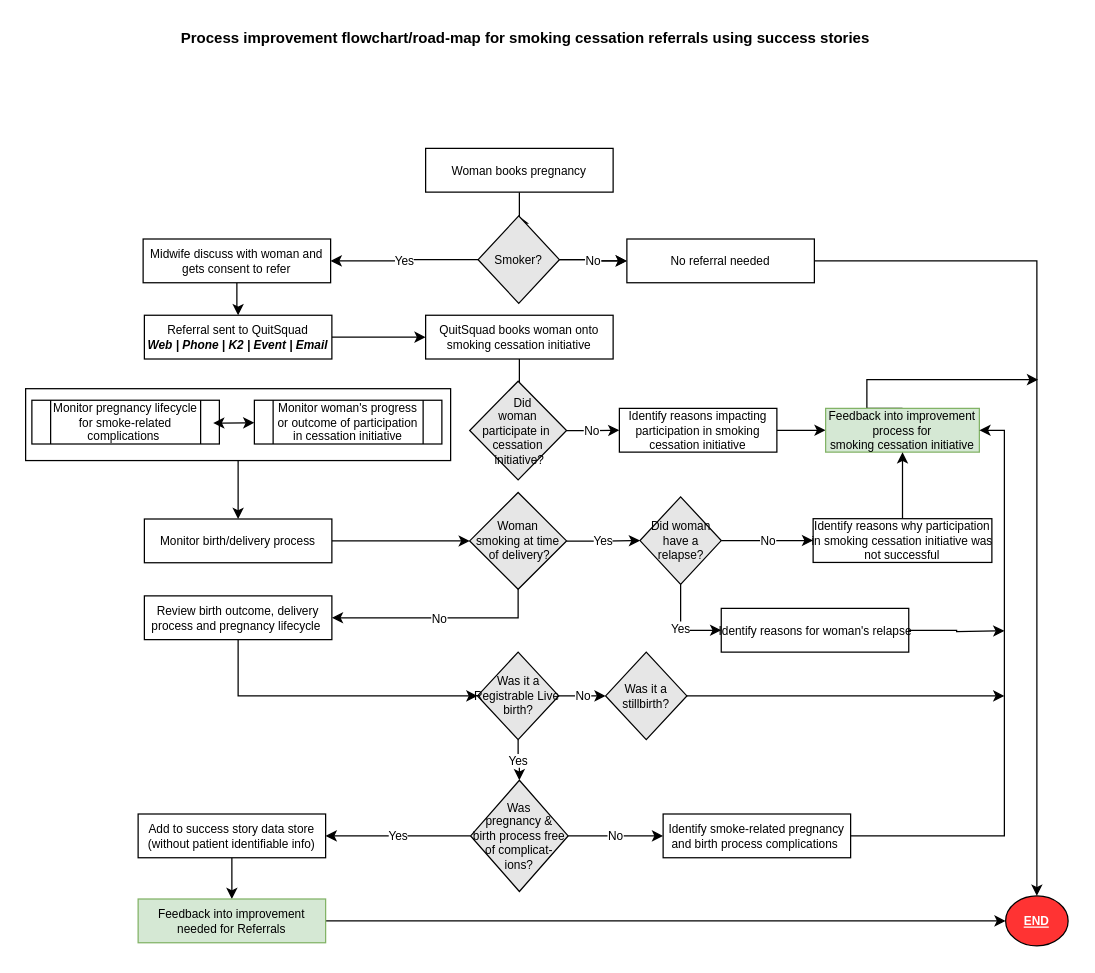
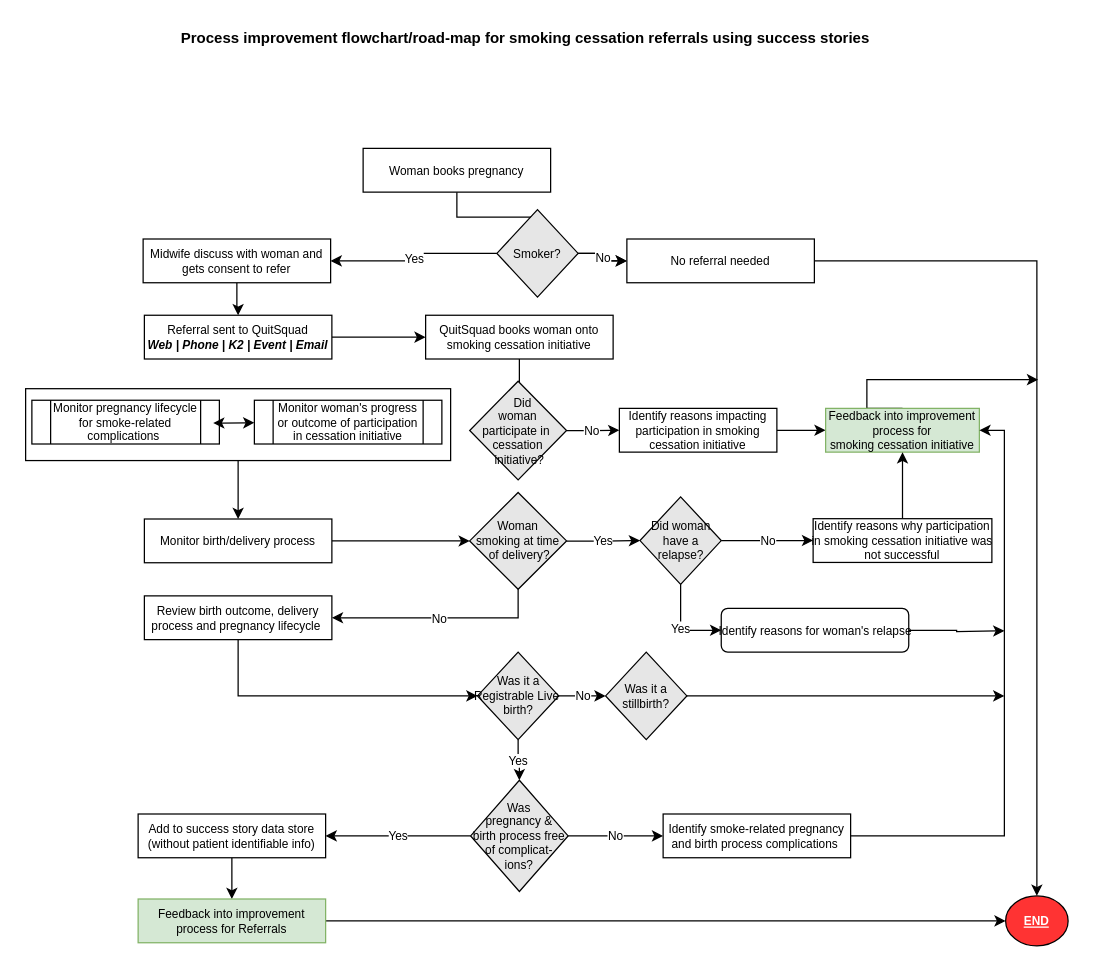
  <mxCell id="0" />
  <mxCell id="1" parent="0" />
  <mxCell id="2" value="" style="edgeStyle=orthogonalEdgeStyle;rounded=0;orthogonalLoop=1;jettySize=auto;html=1;spacing=-2;fontSize=9.5;align=center;" edge="1" parent="1" source="3" target="7"><mxGeometry relative="1" as="geometry" /></mxCell>
- <mxCell id="3" value="&lt;font style=&quot;font-size: 9.5px;&quot;&gt;Woman books pregnancy&lt;/font&gt;" style="rounded=0;whiteSpace=wrap;html=1;spacing=-2;fontSize=9.5;align=center;fillColor=#FFFFFF;fontColor=#000000;" vertex="1" parent="1"><mxGeometry x="340" y="118" width="150" height="35" as="geometry" /></mxCell>
+ <mxCell id="3" value="&lt;font style=&quot;font-size: 9.5px;&quot;&gt;Woman books pregnancy&lt;/font&gt;" style="rounded=0;whiteSpace=wrap;html=1;spacing=-2;fontSize=9.5;align=center;fillColor=#FFFFFF;fontColor=#000000;" vertex="1" parent="1"><mxGeometry x="290" y="118" width="150" height="35" as="geometry" /></mxCell>
  <mxCell id="4" value="No" style="edgeStyle=orthogonalEdgeStyle;rounded=0;orthogonalLoop=1;jettySize=auto;html=1;spacing=-2;fontSize=9.5;entryX=0;entryY=0.5;entryDx=0;entryDy=0;align=center;" edge="1" parent="1" source="7" target="15"><mxGeometry relative="1" as="geometry"><mxPoint x="490" y="199" as="targetPoint" /></mxGeometry></mxCell>
  <mxCell id="5" value="Yes" style="edgeStyle=orthogonalEdgeStyle;rounded=0;orthogonalLoop=1;jettySize=auto;html=1;fontSize=9.5;align=center;" edge="1" parent="1" source="7" target="9"><mxGeometry relative="1" as="geometry" /></mxCell>
  <mxCell id="6" value="No" style="edgeStyle=orthogonalEdgeStyle;rounded=0;orthogonalLoop=1;jettySize=auto;html=1;fontSize=9.5;align=center;" edge="1" parent="1" source="7" target="15"><mxGeometry relative="1" as="geometry" /></mxCell>
- <mxCell id="7" value="&lt;font style=&quot;font-size: 9.5px;&quot;&gt;Smoker?&lt;/font&gt;" style="rhombus;whiteSpace=wrap;html=1;spacing=-2;fontSize=9.5;align=center;fillColor=#E6E6E6;" vertex="1" parent="1"><mxGeometry x="382" y="172" width="65" height="70" as="geometry" /></mxCell>
+ <mxCell id="7" value="&lt;font style=&quot;font-size: 9.5px;&quot;&gt;Smoker?&lt;/font&gt;" style="rhombus;whiteSpace=wrap;html=1;spacing=-2;fontSize=9.5;align=center;fillColor=#E6E6E6;" vertex="1" parent="1"><mxGeometry x="397" y="167" width="65" height="70" as="geometry" /></mxCell>
  <mxCell id="8" value="" style="edgeStyle=orthogonalEdgeStyle;rounded=0;orthogonalLoop=1;jettySize=auto;html=1;fontSize=9.5;align=center;" edge="1" parent="1" source="9" target="11"><mxGeometry relative="1" as="geometry" /></mxCell>
  <mxCell id="9" value="&lt;font style=&quot;font-size: 9.5px;&quot;&gt;Midwife discuss with woman and gets consent to refer&lt;/font&gt;" style="rounded=0;whiteSpace=wrap;html=1;spacing=-2;fontSize=9.5;align=center;fillColor=#FFFFFF;fontColor=#000000;" vertex="1" parent="1"><mxGeometry x="114" y="190.5" width="150" height="35" as="geometry" /></mxCell>
  <mxCell id="10" value="" style="edgeStyle=orthogonalEdgeStyle;rounded=0;orthogonalLoop=1;jettySize=auto;html=1;fontSize=9.5;align=center;" edge="1" parent="1" source="11" target="13"><mxGeometry relative="1" as="geometry" /></mxCell>
  <mxCell id="11" value="&lt;font style=&quot;font-size: 9.5px;&quot;&gt;Referral sent to QuitSquad&lt;br style=&quot;font-size: 9.5px;&quot;&gt;&lt;i style=&quot;font-size: 9.5px;&quot;&gt;&lt;font style=&quot;font-size: 9.5px;&quot;&gt;&lt;b style=&quot;font-size: 9.5px;&quot;&gt;Web | Phone | K2 | Event | Email&lt;/b&gt;&lt;/font&gt;&lt;/i&gt;&lt;br style=&quot;font-size: 9.5px;&quot;&gt;&lt;/font&gt;" style="rounded=0;whiteSpace=wrap;html=1;spacing=-2;fontSize=9.5;align=center;fillColor=#FFFFFF;fontColor=#000000;" vertex="1" parent="1"><mxGeometry x="115" y="251.5" width="150" height="35" as="geometry" /></mxCell>
  <mxCell id="12" value="" style="edgeStyle=orthogonalEdgeStyle;rounded=0;orthogonalLoop=1;jettySize=auto;html=1;fontSize=9.5;align=center;" edge="1" parent="1" source="13" target="17"><mxGeometry relative="1" as="geometry" /></mxCell>
  <mxCell id="13" value="&lt;font style=&quot;font-size: 9.5px;&quot;&gt;&lt;font style=&quot;font-size: 9.5px;&quot;&gt;QuitSquad books woman onto smoking cessation initiative&lt;/font&gt;&lt;br style=&quot;font-size: 9.5px;&quot;&gt;&lt;/font&gt;" style="rounded=0;whiteSpace=wrap;html=1;spacing=-2;fontSize=9.5;align=center;fillColor=#FFFFFF;fontColor=#000000;" vertex="1" parent="1"><mxGeometry x="340" y="251.5" width="150" height="35" as="geometry" /></mxCell>
  <mxCell id="14" value="" style="edgeStyle=orthogonalEdgeStyle;rounded=0;orthogonalLoop=1;jettySize=auto;html=1;fontSize=9.5;align=center;" edge="1" parent="1" source="15" target="55"><mxGeometry relative="1" as="geometry" /></mxCell>
  <mxCell id="15" value="&lt;font style=&quot;font-size: 9.5px;&quot;&gt;No referral needed&lt;/font&gt;" style="rounded=0;whiteSpace=wrap;html=1;spacing=-2;fontSize=9.5;align=center;fillColor=#FFFFFF;fontColor=#000000;" vertex="1" parent="1"><mxGeometry x="501" y="190.5" width="150" height="35" as="geometry" /></mxCell>
  <mxCell id="16" value="No" style="edgeStyle=orthogonalEdgeStyle;rounded=0;orthogonalLoop=1;jettySize=auto;html=1;fontSize=9.5;align=center;" edge="1" parent="1" source="17" target="23"><mxGeometry relative="1" as="geometry" /></mxCell>
  <mxCell id="17" value="&lt;font style=&quot;font-size: 9.5px;&quot;&gt;&amp;nbsp; &amp;nbsp;Did &lt;br style=&quot;font-size: 9.5px;&quot;&gt;woman &lt;br style=&quot;font-size: 9.5px;&quot;&gt;participate in&amp;nbsp; cessation&lt;br style=&quot;font-size: 9.5px;&quot;&gt;&amp;nbsp;initiative?&lt;/font&gt;" style="rhombus;whiteSpace=wrap;html=1;spacing=-2;fontSize=9.5;align=center;fillColor=#E6E6E6;" vertex="1" parent="1"><mxGeometry x="375.25" y="304.25" width="77.5" height="79" as="geometry" /></mxCell>
  <mxCell id="18" value="" style="edgeStyle=orthogonalEdgeStyle;rounded=0;orthogonalLoop=1;jettySize=auto;html=1;fontSize=9.5;align=center;" edge="1" parent="1" source="19" target="21"><mxGeometry relative="1" as="geometry" /></mxCell>
  <mxCell id="19" value="&lt;font style=&quot;font-size: 9.5px;&quot;&gt;&lt;br style=&quot;font-size: 9.5px;&quot;&gt;&lt;/font&gt;" style="rounded=0;whiteSpace=wrap;html=1;spacing=-2;fontSize=9.5;align=center;fillColor=#FFFFFF;fontColor=#000000;" vertex="1" parent="1"><mxGeometry x="20" y="310.25" width="340" height="57.5" as="geometry" /></mxCell>
  <mxCell id="20" value="" style="edgeStyle=orthogonalEdgeStyle;rounded=0;orthogonalLoop=1;jettySize=auto;html=1;fontSize=9.5;align=center;" edge="1" parent="1" source="21" target="31"><mxGeometry relative="1" as="geometry"><mxPoint x="375" y="418" as="targetPoint" /></mxGeometry></mxCell>
  <mxCell id="21" value="&lt;font style=&quot;font-size: 9.5px;&quot;&gt;&lt;span style=&quot;font-size: 9.5px;&quot;&gt;Monitor birth/delivery process&lt;/span&gt;&lt;br style=&quot;font-size: 9.5px;&quot;&gt;&lt;/font&gt;" style="rounded=0;whiteSpace=wrap;html=1;spacing=-2;fontSize=9.5;align=center;fillColor=#FFFFFF;fontColor=#000000;" vertex="1" parent="1"><mxGeometry x="115" y="414.5" width="150" height="35" as="geometry" /></mxCell>
  <mxCell id="22" value="" style="edgeStyle=orthogonalEdgeStyle;rounded=0;orthogonalLoop=1;jettySize=auto;html=1;fontSize=9.5;align=center;" edge="1" parent="1" source="23" target="25"><mxGeometry relative="1" as="geometry" /></mxCell>
  <mxCell id="23" value="&lt;font style=&quot;font-size: 9.5px;&quot;&gt;&lt;font style=&quot;font-size: 9.5px;&quot;&gt;Identify reasons impacting participation in smoking cessation initiative&lt;/font&gt;&lt;br style=&quot;font-size: 9.5px;&quot;&gt;&lt;/font&gt;" style="rounded=0;whiteSpace=wrap;html=1;spacing=-2;fontSize=9.5;align=center;fillColor=#FFFFFF;fontColor=#000000;" vertex="1" parent="1"><mxGeometry x="495" y="326" width="126" height="35" as="geometry" /></mxCell>
  <mxCell id="24" style="edgeStyle=orthogonalEdgeStyle;rounded=0;orthogonalLoop=1;jettySize=auto;html=1;fontSize=9.5;fontColor=#FFFFFF;align=center;exitX=0.5;exitY=0;exitDx=0;exitDy=0;" edge="1" parent="1" source="25"><mxGeometry relative="1" as="geometry"><mxPoint x="830" y="303" as="targetPoint" /><Array as="points"><mxPoint x="693" y="303" /></Array></mxGeometry></mxCell>
  <mxCell id="25" value="&lt;font style=&quot;font-size: 9.5px&quot;&gt;&lt;span style=&quot;font-size: 9.5px&quot;&gt;Feedback into improvement process for &lt;br&gt;smoking cessation initiative&lt;/span&gt;&lt;br style=&quot;font-size: 9.5px&quot;&gt;&lt;/font&gt;" style="rounded=0;whiteSpace=wrap;html=1;spacing=-2;fontSize=9.5;align=center;fillColor=#d5e8d4;strokeColor=#82b366;" vertex="1" parent="1"><mxGeometry x="660" y="326" width="123" height="35" as="geometry" /></mxCell>
  <mxCell id="26" value="&lt;font style=&quot;font-size: 9.5px;&quot;&gt;Monitor pregnancy lifecycle for smoke-related complications&amp;nbsp;&lt;/font&gt;" style="shape=process;whiteSpace=wrap;html=1;backgroundOutline=1;fontSize=9.5;align=center;fillColor=#FFFFFF;fontColor=#000000;" vertex="1" parent="1"><mxGeometry x="25" y="319.5" width="150" height="35" as="geometry" /></mxCell>
  <mxCell id="27" value="&lt;font style=&quot;font-size: 9.5px;&quot;&gt;Monitor woman's progress or outcome of participation in cessation initiative&lt;/font&gt;" style="shape=process;whiteSpace=wrap;html=1;backgroundOutline=1;fontSize=9.5;align=center;fillColor=#FFFFFF;fontColor=#000000;" vertex="1" parent="1"><mxGeometry x="203" y="319.5" width="150" height="35" as="geometry" /></mxCell>
  <mxCell id="28" value="" style="endArrow=classic;startArrow=classic;html=1;fontSize=9.5;align=center;exitX=0.967;exitY=0.522;exitDx=0;exitDy=0;exitPerimeter=0;" edge="1" parent="1" source="26" target="27"><mxGeometry width="50" height="50" relative="1" as="geometry"><mxPoint x="180" y="338" as="sourcePoint" /><mxPoint x="193" y="337.75" as="targetPoint" /></mxGeometry></mxCell>
  <mxCell id="29" value="No" style="edgeStyle=orthogonalEdgeStyle;rounded=0;orthogonalLoop=1;jettySize=auto;html=1;fontSize=9.5;entryX=1;entryY=0.5;entryDx=0;entryDy=0;exitX=0.5;exitY=1;exitDx=0;exitDy=0;align=center;" edge="1" parent="1" source="31" target="36"><mxGeometry relative="1" as="geometry"><mxPoint x="414" y="533" as="targetPoint" /></mxGeometry></mxCell>
  <mxCell id="30" value="Yes" style="edgeStyle=orthogonalEdgeStyle;rounded=0;orthogonalLoop=1;jettySize=auto;html=1;fontSize=9.5;align=center;" edge="1" parent="1" source="31" target="34"><mxGeometry relative="1" as="geometry" /></mxCell>
  <mxCell id="31" value="&lt;font style=&quot;font-size: 9.5px;&quot;&gt;Woman &lt;br style=&quot;font-size: 9.5px;&quot;&gt;smoking at time&lt;br style=&quot;font-size: 9.5px;&quot;&gt;&amp;nbsp;of delivery?&lt;/font&gt;" style="rhombus;whiteSpace=wrap;html=1;spacing=-2;fontSize=9.5;align=center;fillColor=#E6E6E6;" vertex="1" parent="1"><mxGeometry x="375.25" y="393.25" width="77.5" height="77.5" as="geometry" /></mxCell>
  <mxCell id="32" value="Yes" style="edgeStyle=orthogonalEdgeStyle;rounded=0;orthogonalLoop=1;jettySize=auto;html=1;fontSize=9.5;align=center;entryX=0;entryY=0.5;entryDx=0;entryDy=0;" edge="1" parent="1" source="34" target="40"><mxGeometry relative="1" as="geometry"><mxPoint x="544" y="533" as="targetPoint" /></mxGeometry></mxCell>
  <mxCell id="33" value="No" style="edgeStyle=orthogonalEdgeStyle;rounded=0;orthogonalLoop=1;jettySize=auto;html=1;fontSize=9.5;align=center;" edge="1" parent="1" source="34" target="38"><mxGeometry relative="1" as="geometry" /></mxCell>
  <mxCell id="34" value="&lt;span style=&quot;font-size: 9.5px;&quot;&gt;Did woman &lt;br style=&quot;font-size: 9.5px;&quot;&gt;have a &lt;br style=&quot;font-size: 9.5px;&quot;&gt;relapse?&lt;/span&gt;" style="rhombus;whiteSpace=wrap;html=1;spacing=-2;fontSize=9.5;align=center;fillColor=#E6E6E6;" vertex="1" parent="1"><mxGeometry x="511.5" y="396.75" width="65" height="70" as="geometry" /></mxCell>
  <mxCell id="35" value="" style="edgeStyle=orthogonalEdgeStyle;rounded=0;orthogonalLoop=1;jettySize=auto;html=1;fontSize=9.5;align=center;exitX=0.5;exitY=1;exitDx=0;exitDy=0;entryX=0;entryY=0.5;entryDx=0;entryDy=0;" edge="1" parent="1" source="36" target="43"><mxGeometry relative="1" as="geometry" /></mxCell>
  <mxCell id="36" value="&lt;font style=&quot;font-size: 9.5px;&quot;&gt;Review birth outcome, delivery process and pregnancy lifecycle&amp;nbsp;&lt;br style=&quot;font-size: 9.5px;&quot;&gt;&lt;/font&gt;" style="rounded=0;whiteSpace=wrap;html=1;spacing=-2;fontSize=9.5;align=center;fillColor=#FFFFFF;fontColor=#000000;" vertex="1" parent="1"><mxGeometry x="115" y="476" width="150" height="35" as="geometry" /></mxCell>
  <mxCell id="37" value="" style="edgeStyle=orthogonalEdgeStyle;rounded=0;orthogonalLoop=1;jettySize=auto;html=1;fontSize=9.5;align=center;" edge="1" parent="1" source="38" target="25"><mxGeometry relative="1" as="geometry" /></mxCell>
  <mxCell id="38" value="&lt;font style=&quot;font-size: 9.5px;&quot;&gt;&lt;span style=&quot;font-size: 9.5px;&quot;&gt;Identify reasons why participation in smoking cessation initiative was not successful&lt;/span&gt;&lt;br style=&quot;font-size: 9.5px;&quot;&gt;&lt;/font&gt;" style="rounded=0;whiteSpace=wrap;html=1;spacing=-2;fontSize=9.5;align=center;fillColor=#FFFFFF;fontColor=#000000;" vertex="1" parent="1"><mxGeometry x="650" y="414.25" width="143" height="35" as="geometry" /></mxCell>
  <mxCell id="39" style="edgeStyle=orthogonalEdgeStyle;rounded=0;orthogonalLoop=1;jettySize=auto;html=1;fontSize=9.5;align=center;exitX=1;exitY=0.5;exitDx=0;exitDy=0;" edge="1" parent="1" source="40"><mxGeometry relative="1" as="geometry"><mxPoint x="803" y="504" as="targetPoint" /></mxGeometry></mxCell>
- <mxCell id="40" value="&lt;font style=&quot;font-size: 9.5px;&quot;&gt;&lt;span style=&quot;font-size: 9.5px;&quot;&gt;Identify reasons for woman's relapse&lt;/span&gt;&lt;br style=&quot;font-size: 9.5px;&quot;&gt;&lt;/font&gt;" style="rounded=0;whiteSpace=wrap;html=1;spacing=-2;fontSize=9.5;align=center;fillColor=#FFFFFF;fontColor=#000000;" vertex="1" parent="1"><mxGeometry x="576.5" y="486" width="150" height="35" as="geometry" /></mxCell>
+ <mxCell id="40" value="&lt;font style=&quot;font-size: 9.5px;&quot;&gt;&lt;span style=&quot;font-size: 9.5px;&quot;&gt;Identify reasons for woman's relapse&lt;/span&gt;&lt;br style=&quot;font-size: 9.5px;&quot;&gt;&lt;/font&gt;" style="whiteSpace=wrap;html=1;spacing=-2;fontSize=9.5;align=center;fillColor=#FFFFFF;fontColor=#000000;rounded=1;" vertex="1" parent="1"><mxGeometry x="576.5" y="486" width="150" height="35" as="geometry" /></mxCell>
  <mxCell id="41" value="Yes" style="edgeStyle=orthogonalEdgeStyle;rounded=0;orthogonalLoop=1;jettySize=auto;html=1;fontSize=9.5;align=center;" edge="1" parent="1" source="43" target="48"><mxGeometry relative="1" as="geometry" /></mxCell>
  <mxCell id="42" value="No" style="edgeStyle=orthogonalEdgeStyle;rounded=0;orthogonalLoop=1;jettySize=auto;html=1;fontSize=9.5;align=center;" edge="1" parent="1" source="43" target="45"><mxGeometry relative="1" as="geometry" /></mxCell>
  <mxCell id="43" value="Was it a Registrable Live&amp;nbsp;&lt;br style=&quot;font-size: 9.5px;&quot;&gt;birth?" style="rhombus;whiteSpace=wrap;html=1;spacing=-2;fontSize=9.5;align=center;fillColor=#E6E6E6;" vertex="1" parent="1"><mxGeometry x="381.5" y="521" width="65" height="70" as="geometry" /></mxCell>
  <mxCell id="44" value="" style="edgeStyle=orthogonalEdgeStyle;rounded=0;orthogonalLoop=1;jettySize=auto;html=1;fontSize=9.5;align=center;" edge="1" parent="1" source="45"><mxGeometry relative="1" as="geometry"><mxPoint x="803" y="556" as="targetPoint" /></mxGeometry></mxCell>
  <mxCell id="45" value="Was it a &lt;br style=&quot;font-size: 9.5px;&quot;&gt;stillbirth?" style="rhombus;whiteSpace=wrap;html=1;spacing=-2;fontSize=9.5;align=center;fillColor=#E6E6E6;" vertex="1" parent="1"><mxGeometry x="484" y="521" width="65" height="70" as="geometry" /></mxCell>
  <mxCell id="46" value="No" style="edgeStyle=orthogonalEdgeStyle;rounded=0;orthogonalLoop=1;jettySize=auto;html=1;fontSize=9.5;align=center;" edge="1" parent="1" source="48" target="50"><mxGeometry relative="1" as="geometry" /></mxCell>
  <mxCell id="47" value="Yes" style="edgeStyle=orthogonalEdgeStyle;rounded=0;orthogonalLoop=1;jettySize=auto;html=1;entryX=1;entryY=0.5;entryDx=0;entryDy=0;fontSize=9.5;align=center;" edge="1" parent="1" source="48" target="52"><mxGeometry relative="1" as="geometry" /></mxCell>
  <mxCell id="48" value="Was&lt;br style=&quot;font-size: 9.5px;&quot;&gt;pregnancy &amp;amp; &lt;br style=&quot;font-size: 9.5px;&quot;&gt;birth process free &lt;br style=&quot;font-size: 9.5px;&quot;&gt;of complicat-&lt;br style=&quot;font-size: 9.5px;&quot;&gt;ions?" style="rhombus;whiteSpace=wrap;html=1;spacing=-2;fontSize=9.5;align=center;fillColor=#E6E6E6;" vertex="1" parent="1"><mxGeometry x="376" y="623.5" width="78" height="89" as="geometry" /></mxCell>
  <mxCell id="49" style="edgeStyle=orthogonalEdgeStyle;rounded=0;orthogonalLoop=1;jettySize=auto;html=1;entryX=1;entryY=0.5;entryDx=0;entryDy=0;fontSize=9.5;align=center;exitX=1;exitY=0.5;exitDx=0;exitDy=0;" edge="1" parent="1" source="50" target="25"><mxGeometry relative="1" as="geometry" /></mxCell>
  <mxCell id="50" value="&lt;font style=&quot;font-size: 9.5px;&quot;&gt;&lt;span style=&quot;font-size: 9.5px;&quot;&gt;Identify smoke-related pregnancy and birth process complications&amp;nbsp;&lt;/span&gt;&lt;br style=&quot;font-size: 9.5px;&quot;&gt;&lt;/font&gt;" style="rounded=0;whiteSpace=wrap;html=1;spacing=-2;fontSize=9.5;align=center;fillColor=#FFFFFF;fontColor=#000000;" vertex="1" parent="1"><mxGeometry x="530" y="650.5" width="150" height="35" as="geometry" /></mxCell>
  <mxCell id="51" value="" style="edgeStyle=orthogonalEdgeStyle;rounded=0;orthogonalLoop=1;jettySize=auto;html=1;fontSize=9.5;align=center;" edge="1" parent="1" source="52" target="54"><mxGeometry relative="1" as="geometry" /></mxCell>
  <mxCell id="52" value="&lt;font style=&quot;font-size: 9.5px;&quot;&gt;&lt;span style=&quot;font-size: 9.5px;&quot;&gt;Add to success story data store&lt;br style=&quot;font-size: 9.5px;&quot;&gt;&lt;font style=&quot;font-size: 9.5px;&quot;&gt;(without patient identifiable info)&lt;/font&gt;&lt;/span&gt;&lt;br style=&quot;font-size: 9.5px;&quot;&gt;&lt;/font&gt;" style="rounded=0;whiteSpace=wrap;html=1;spacing=-2;fontSize=9.5;align=center;fillColor=#FFFFFF;fontColor=#000000;" vertex="1" parent="1"><mxGeometry x="110" y="650.5" width="150" height="35" as="geometry" /></mxCell>
  <mxCell id="53" style="edgeStyle=orthogonalEdgeStyle;rounded=0;orthogonalLoop=1;jettySize=auto;html=1;entryX=0;entryY=0.5;entryDx=0;entryDy=0;fontSize=9.5;fontColor=#FFFFFF;align=center;" edge="1" parent="1" source="54" target="55"><mxGeometry relative="1" as="geometry" /></mxCell>
- <mxCell id="54" value="&lt;font style=&quot;font-size: 9.5px&quot;&gt;Feedback into improvement &lt;br&gt;needed for Referrals&lt;br style=&quot;font-size: 9.5px&quot;&gt;&lt;/font&gt;" style="rounded=0;whiteSpace=wrap;html=1;spacing=-2;fontSize=9.5;align=center;fillColor=#d5e8d4;strokeColor=#82b366;" vertex="1" parent="1"><mxGeometry x="110" y="718.5" width="150" height="35" as="geometry" /></mxCell>
+ <mxCell id="54" value="&lt;font style=&quot;font-size: 9.5px&quot;&gt;Feedback into improvement &lt;br&gt;process for Referrals&lt;br style=&quot;font-size: 9.5px&quot;&gt;&lt;/font&gt;" style="rounded=0;whiteSpace=wrap;html=1;spacing=-2;fontSize=9.5;align=center;fillColor=#d5e8d4;strokeColor=#82b366;" vertex="1" parent="1"><mxGeometry x="110" y="718.5" width="150" height="35" as="geometry" /></mxCell>
  <mxCell id="55" value="&lt;font style=&quot;font-size: 9.5px;&quot;&gt;&lt;b style=&quot;font-size: 9.5px;&quot;&gt;&lt;u style=&quot;font-size: 9.5px;&quot;&gt;END&lt;/u&gt;&lt;/b&gt;&lt;/font&gt;" style="ellipse;whiteSpace=wrap;html=1;spacing=-2;fontSize=9.5;align=center;fillColor=#FF3333;fontColor=#FFFFFF;" vertex="1" parent="1"><mxGeometry x="804" y="716" width="50" height="40" as="geometry" /></mxCell>
  <mxCell id="56" value="Process improvement flowchart/road-map for smoking cessation referrals using success stories" style="text;html=1;strokeColor=none;fillColor=none;align=center;verticalAlign=middle;whiteSpace=wrap;rounded=0;fontSize=12;fontStyle=1" vertex="1" parent="1"><mxGeometry x="90" y="20" width="660" height="20" as="geometry" /></mxCell>
